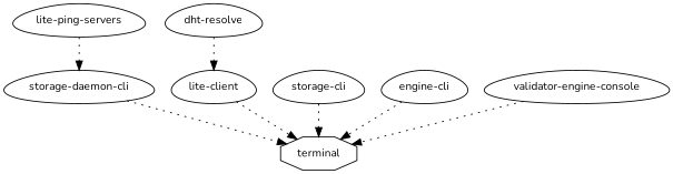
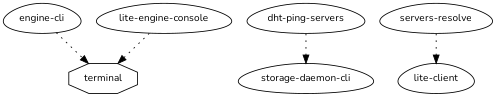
  digraph {
    fontname=Nunito
    node [fontname=Nunito fontsize=12 shape=egg]
    edge [fontname=Nunito style=dotted]
    n1 [label=terminal shape=octagon]
-   n2 [label="lite-ping-servers"]
+   n2 [label="dht-ping-servers"]
    n3 [label="storage-daemon-cli"]
-   n4 [label="dht-resolve"]
+   n4 [label="servers-resolve"]
    n5 [label="lite-client"]
-   n6 [label="storage-cli"]
    n7 [label="engine-cli"]
-   n8 [label="validator-engine-console"]
+   n8 [label="lite-engine-console"]
    n2 -> n3
-   n3 -> n1
    n4 -> n5
-   n5 -> n1
-   n6 -> n1
    n7 -> n1
    n8 -> n1
  }
